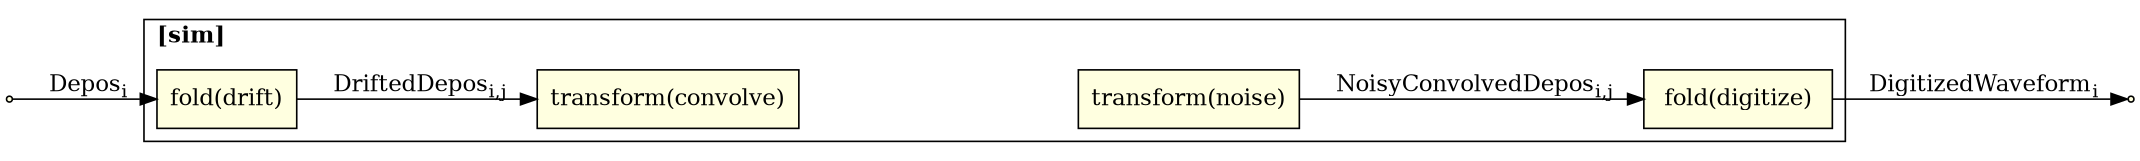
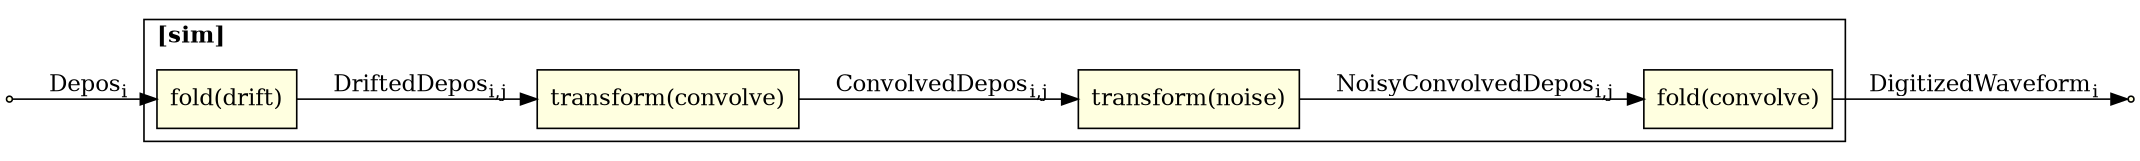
  digraph {
    rankdir=LR
    node [fillcolor=lightyellow shape=rounded style=filled]
    n1 [label="fold(drift)"]
    n2 [label="transform(noise)"]
    n3 [label="transform(convolve)"]
-   n4 [label="fold(digitize)"]
+   n4 [label="fold(convolve)"]
    n5 [label=output shape=point]
    n6 [label=input shape=point]
    subgraph cluster_1 {
      label=<<b>[sim]</b>>
      labeljust=left
      n1
      n2
      n3
      n4
    }
    n1 -> n3 [label=< DriftedDepos<sub>i,j</sub>>]
    n2 -> n4 [label=< NoisyConvolvedDepos<sub>i,j</sub>>]
+   n3 -> n2 [label=< ConvolvedDepos<sub>i,j</sub>>]
    n4 -> n5 [label=< DigitizedWaveform<sub>i</sub>>]
    n6 -> n1 [label=< Depos<sub>i</sub>>]
  }
